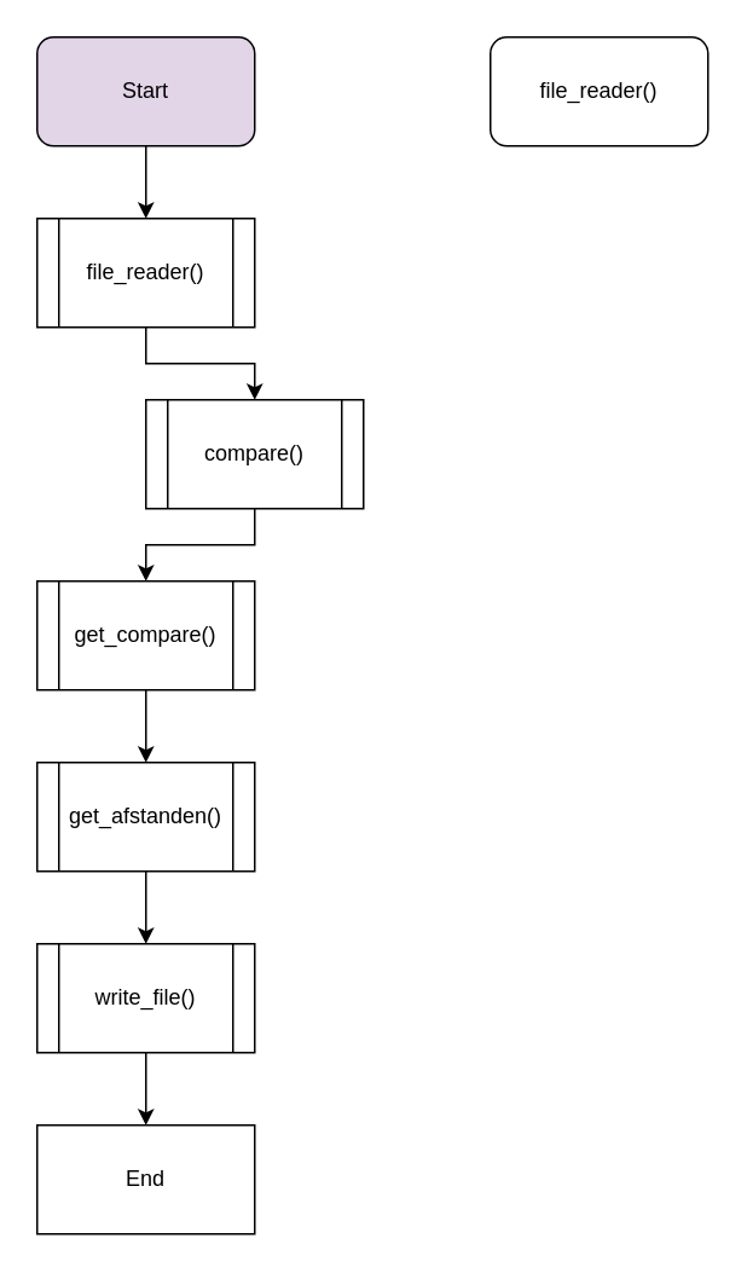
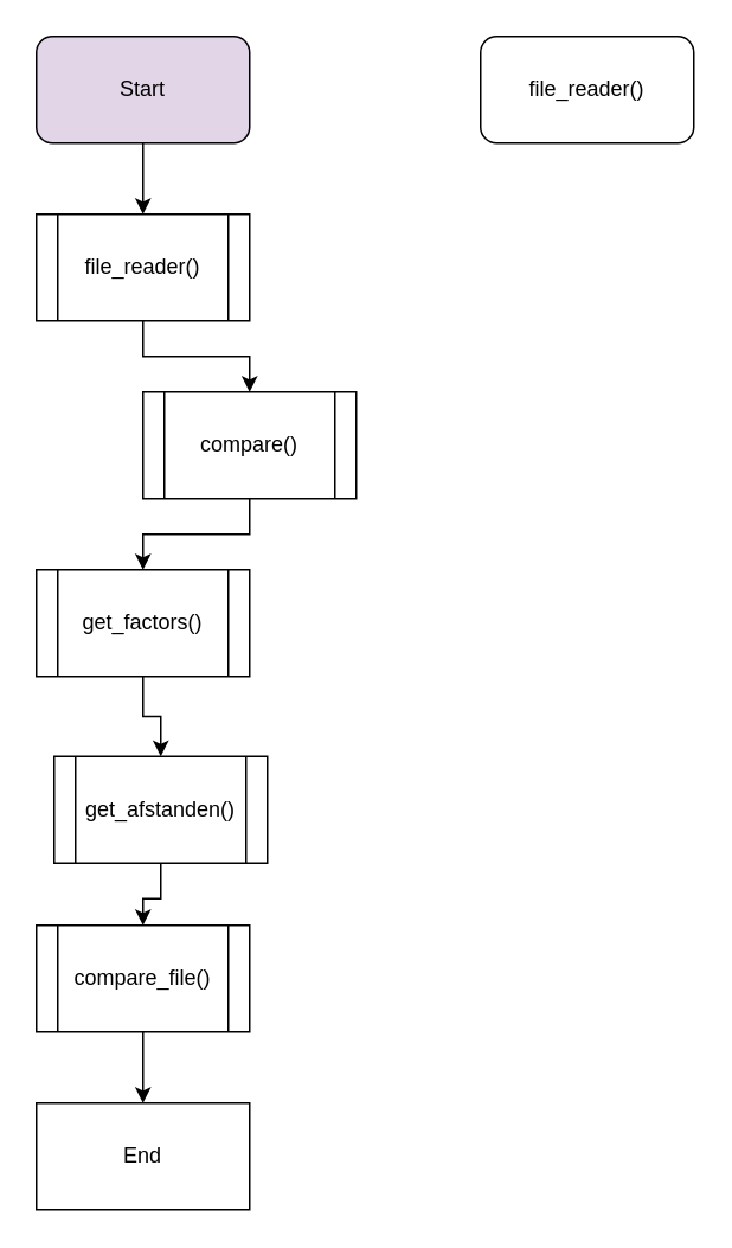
  <mxCell id="0" />
  <mxCell id="1" parent="0" />
  <mxCell id="2" style="edgeStyle=orthogonalEdgeStyle;rounded=0;orthogonalLoop=1;jettySize=auto;html=1;" edge="1" parent="1" source="3" target="5"><mxGeometry relative="1" as="geometry" /></mxCell>
  <mxCell id="3" value="&lt;div&gt;Start&lt;/div&gt;" style="rounded=1;whiteSpace=wrap;html=1;fillColor=#e1d5e7;" vertex="1" parent="1"><mxGeometry x="20" y="20" width="120" height="60" as="geometry" /></mxCell>
  <mxCell id="4" style="edgeStyle=orthogonalEdgeStyle;rounded=0;orthogonalLoop=1;jettySize=auto;html=1;" edge="1" parent="1" source="5" target="7"><mxGeometry relative="1" as="geometry" /></mxCell>
  <mxCell id="5" value="file_reader()" style="shape=process;whiteSpace=wrap;html=1;backgroundOutline=1;" vertex="1" parent="1"><mxGeometry x="20" y="120" width="120" height="60" as="geometry" /></mxCell>
  <mxCell id="6" style="edgeStyle=orthogonalEdgeStyle;rounded=0;orthogonalLoop=1;jettySize=auto;html=1;" edge="1" parent="1" source="7" target="9"><mxGeometry relative="1" as="geometry" /></mxCell>
  <mxCell id="7" value="compare()" style="shape=process;whiteSpace=wrap;html=1;backgroundOutline=1;" vertex="1" parent="1"><mxGeometry x="80" y="220" width="120" height="60" as="geometry" /></mxCell>
  <mxCell id="8" style="edgeStyle=orthogonalEdgeStyle;rounded=0;orthogonalLoop=1;jettySize=auto;html=1;" edge="1" parent="1" source="9" target="11"><mxGeometry relative="1" as="geometry" /></mxCell>
- <mxCell id="9" value="get_compare()" style="shape=process;whiteSpace=wrap;html=1;backgroundOutline=1;" vertex="1" parent="1"><mxGeometry x="20" y="320" width="120" height="60" as="geometry" /></mxCell>
+ <mxCell id="9" value="get_factors()" style="shape=process;whiteSpace=wrap;html=1;backgroundOutline=1;" vertex="1" parent="1"><mxGeometry x="20" y="320" width="120" height="60" as="geometry" /></mxCell>
  <mxCell id="10" style="edgeStyle=orthogonalEdgeStyle;rounded=0;orthogonalLoop=1;jettySize=auto;html=1;" edge="1" parent="1" source="11" target="13"><mxGeometry relative="1" as="geometry" /></mxCell>
- <mxCell id="11" value="get_afstanden()" style="shape=process;whiteSpace=wrap;html=1;backgroundOutline=1;" vertex="1" parent="1"><mxGeometry x="20" y="420" width="120" height="60" as="geometry" /></mxCell>
+ <mxCell id="11" value="get_afstanden()" style="shape=process;whiteSpace=wrap;html=1;backgroundOutline=1;" vertex="1" parent="1"><mxGeometry x="30" y="425" width="120" height="60" as="geometry" /></mxCell>
  <mxCell id="12" style="edgeStyle=orthogonalEdgeStyle;rounded=0;orthogonalLoop=1;jettySize=auto;html=1;" edge="1" parent="1" source="13" target="14"><mxGeometry relative="1" as="geometry" /></mxCell>
- <mxCell id="13" value="write_file()" style="shape=process;whiteSpace=wrap;html=1;backgroundOutline=1;" vertex="1" parent="1"><mxGeometry x="20" y="520" width="120" height="60" as="geometry" /></mxCell>
+ <mxCell id="13" value="compare_file()" style="shape=process;whiteSpace=wrap;html=1;backgroundOutline=1;" vertex="1" parent="1"><mxGeometry x="20" y="520" width="120" height="60" as="geometry" /></mxCell>
  <mxCell id="14" value="End" style="whiteSpace=wrap;html=1;rounded=0;" vertex="1" parent="1"><mxGeometry x="20" y="620" width="120" height="60" as="geometry" /></mxCell>
  <mxCell id="15" value="file_reader()" style="rounded=1;whiteSpace=wrap;html=1;" vertex="1" parent="1"><mxGeometry x="270" y="20" width="120" height="60" as="geometry" /></mxCell>
